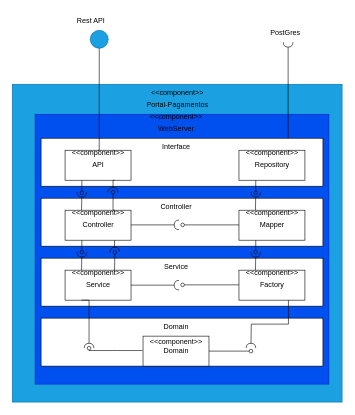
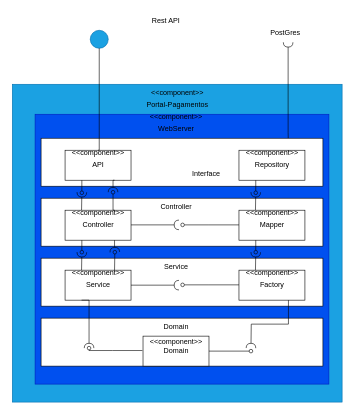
  <mxCell id="0" />
  <mxCell id="1" parent="0" />
  <mxCell id="2" value="" style="rounded=0;whiteSpace=wrap;html=1;fillColor=#1ba1e2;fontColor=#ffffff;strokeColor=#006EAF;" parent="1" vertex="1"><mxGeometry x="20" y="140" width="550" height="530" as="geometry" /></mxCell>
  <mxCell id="3" value="" style="rounded=0;whiteSpace=wrap;html=1;fillColor=#0050ef;fontColor=#ffffff;strokeColor=#001DBC;" vertex="1" parent="1"><mxGeometry x="58" y="190" width="490" height="450" as="geometry" /></mxCell>
  <mxCell id="4" value="Portal-Pagamentos" style="text;html=1;align=center;verticalAlign=middle;resizable=0;points=[];autosize=1;strokeColor=none;fillColor=none;" parent="1" vertex="1"><mxGeometry x="230" y="160" width="130" height="30" as="geometry" /></mxCell>
  <mxCell id="5" value="" style="ellipse;whiteSpace=wrap;html=1;aspect=fixed;fillColor=#1ba1e2;fontColor=#ffffff;strokeColor=#006EAF;" parent="1" vertex="1"><mxGeometry x="150" y="50" width="30" height="30" as="geometry" /></mxCell>
- <mxCell id="6" value="Rest API" style="text;html=1;align=center;verticalAlign=middle;resizable=0;points=[];autosize=1;strokeColor=none;fillColor=none;" parent="1" vertex="1"><mxGeometry x="116" y="20" width="70" height="30" as="geometry" /></mxCell>
+ <mxCell id="6" value="Rest API" style="text;html=1;align=center;verticalAlign=middle;resizable=0;points=[];autosize=1;strokeColor=none;fillColor=none;" parent="1" vertex="1"><mxGeometry x="241" y="20" width="70" height="30" as="geometry" /></mxCell>
  <mxCell id="7" style="edgeStyle=orthogonalEdgeStyle;rounded=0;orthogonalLoop=1;jettySize=auto;html=1;entryX=0.75;entryY=0;entryDx=0;entryDy=0;strokeColor=default;endArrow=none;startFill=0;endFill=0;startArrow=halfCircle;" parent="1" target="32" edge="1"><mxGeometry relative="1" as="geometry"><mxPoint x="260" y="140" as="targetPoint" /><mxPoint x="480" y="70" as="sourcePoint" /><Array as="points"><mxPoint x="480" y="220" /></Array></mxGeometry></mxCell>
  <mxCell id="8" value="PostGres" style="text;html=1;align=center;verticalAlign=middle;resizable=0;points=[];autosize=1;strokeColor=none;fillColor=none;" parent="1" vertex="1"><mxGeometry x="440" y="40" width="70" height="30" as="geometry" /></mxCell>
  <mxCell id="9" value="" style="rounded=0;whiteSpace=wrap;html=1;fillColor=light-dark(#FFFFFF,#00FF00);" parent="1" vertex="1"><mxGeometry x="68" y="230" width="470" height="80" as="geometry" /></mxCell>
  <mxCell id="10" value="" style="rounded=0;whiteSpace=wrap;html=1;fillColor=light-dark(#FFFFFF,#FF9933);" parent="1" vertex="1"><mxGeometry x="68" y="330" width="470" height="80" as="geometry" /></mxCell>
  <mxCell id="11" value="" style="rounded=0;whiteSpace=wrap;html=1;fillColor=light-dark(#FFFFFF,#CC0000);" parent="1" vertex="1"><mxGeometry x="68" y="430" width="470" height="80" as="geometry" /></mxCell>
  <mxCell id="12" value="" style="rounded=0;whiteSpace=wrap;html=1;fillColor=light-dark(#FFFFFF,#CC00CC);" parent="1" vertex="1"><mxGeometry x="68" y="530" width="470" height="80" as="geometry" /></mxCell>
- <mxCell id="13" value="Interface" style="text;html=1;align=center;verticalAlign=middle;resizable=0;points=[];autosize=1;strokeColor=none;fillColor=none;" parent="1" vertex="1"><mxGeometry x="258" y="230" width="70" height="30" as="geometry" /></mxCell>
+ <mxCell id="13" value="Interface" style="text;html=1;align=center;verticalAlign=middle;resizable=0;points=[];autosize=1;strokeColor=none;fillColor=none;" parent="1" vertex="1"><mxGeometry x="308" y="275" width="70" height="30" as="geometry" /></mxCell>
  <mxCell id="14" value="Controller" style="text;html=1;align=center;verticalAlign=middle;resizable=0;points=[];autosize=1;strokeColor=none;fillColor=none;" parent="1" vertex="1"><mxGeometry x="253" y="330" width="80" height="30" as="geometry" /></mxCell>
  <mxCell id="15" value="Service" style="text;html=1;align=center;verticalAlign=middle;resizable=0;points=[];autosize=1;strokeColor=none;fillColor=none;" parent="1" vertex="1"><mxGeometry x="263" y="430" width="60" height="30" as="geometry" /></mxCell>
  <mxCell id="16" value="Domain" style="text;html=1;align=center;verticalAlign=middle;resizable=0;points=[];autosize=1;strokeColor=none;fillColor=none;" parent="1" vertex="1"><mxGeometry x="263" y="530" width="60" height="30" as="geometry" /></mxCell>
  <mxCell id="17" value="" style="rounded=0;whiteSpace=wrap;html=1;fillColor=light-dark(#FFFFFF,#000099);" parent="1" vertex="1"><mxGeometry x="108" y="250" width="110" height="50" as="geometry" /></mxCell>
  <mxCell id="18" value="&amp;lt;&amp;lt;component&amp;gt;&amp;gt;" style="text;html=1;align=center;verticalAlign=middle;resizable=0;points=[];autosize=1;strokeColor=none;fillColor=none;" parent="1" vertex="1"><mxGeometry x="240" y="140" width="110" height="30" as="geometry" /></mxCell>
  <mxCell id="19" value="API" style="text;html=1;align=center;verticalAlign=middle;resizable=0;points=[];autosize=1;strokeColor=none;fillColor=none;" parent="1" vertex="1"><mxGeometry x="143" y="260" width="40" height="30" as="geometry" /></mxCell>
  <mxCell id="20" style="edgeStyle=orthogonalEdgeStyle;rounded=0;orthogonalLoop=1;jettySize=auto;html=1;exitX=0.25;exitY=0;exitDx=0;exitDy=0;endArrow=halfCircle;endFill=0;" parent="1" source="21" edge="1"><mxGeometry relative="1" as="geometry"><mxPoint x="136" y="320" as="targetPoint" /></mxGeometry></mxCell>
  <mxCell id="21" value="" style="rounded=0;whiteSpace=wrap;html=1;fillColor=light-dark(#FFFFFF,#000099);" parent="1" vertex="1"><mxGeometry x="108" y="350" width="110" height="50" as="geometry" /></mxCell>
  <mxCell id="22" value="Controller" style="text;html=1;align=center;verticalAlign=middle;resizable=0;points=[];autosize=1;strokeColor=none;fillColor=none;" parent="1" vertex="1"><mxGeometry x="123" y="360" width="80" height="30" as="geometry" /></mxCell>
  <mxCell id="23" value="" style="rounded=0;whiteSpace=wrap;html=1;fillColor=light-dark(#FFFFFF,#000099);" parent="1" vertex="1"><mxGeometry x="108" y="450" width="110" height="50" as="geometry" /></mxCell>
  <mxCell id="24" value="Service" style="text;html=1;align=center;verticalAlign=middle;resizable=0;points=[];autosize=1;strokeColor=none;fillColor=none;" parent="1" vertex="1"><mxGeometry x="133" y="460" width="60" height="30" as="geometry" /></mxCell>
  <mxCell id="25" value="" style="rounded=0;whiteSpace=wrap;html=1;fillColor=light-dark(#FFFFFF,#000099);" parent="1" vertex="1"><mxGeometry x="238" y="560" width="110" height="50" as="geometry" /></mxCell>
  <mxCell id="26" value="Domain" style="text;html=1;align=center;verticalAlign=middle;resizable=0;points=[];autosize=1;strokeColor=none;fillColor=none;" parent="1" vertex="1"><mxGeometry x="263" y="570" width="60" height="30" as="geometry" /></mxCell>
  <mxCell id="27" style="edgeStyle=orthogonalEdgeStyle;rounded=0;orthogonalLoop=1;jettySize=auto;html=1;exitX=0.5;exitY=1;exitDx=0;exitDy=0;strokeColor=default;endArrow=none;startFill=0;entryX=0.5;entryY=0;entryDx=0;entryDy=0;jumpSize=0;jumpStyle=line;" parent="1" source="5" target="17" edge="1"><mxGeometry relative="1" as="geometry"><mxPoint x="210" y="110" as="targetPoint" /><Array as="points"><mxPoint x="165" y="110" /><mxPoint x="165" y="110" /></Array></mxGeometry></mxCell>
  <mxCell id="28" style="edgeStyle=orthogonalEdgeStyle;rounded=0;orthogonalLoop=1;jettySize=auto;html=1;endArrow=oval;endFill=0;" parent="1" edge="1"><mxGeometry relative="1" as="geometry"><mxPoint x="136" y="300" as="sourcePoint" /><mxPoint x="136" y="321" as="targetPoint" /><Array as="points"><mxPoint x="136" y="321" /></Array></mxGeometry></mxCell>
  <mxCell id="29" style="edgeStyle=orthogonalEdgeStyle;rounded=0;orthogonalLoop=1;jettySize=auto;html=1;exitX=0.25;exitY=0;exitDx=0;exitDy=0;endArrow=halfCircle;endFill=0;" parent="1" source="23" edge="1"><mxGeometry relative="1" as="geometry"><mxPoint x="136" y="420" as="targetPoint" /><mxPoint x="146" y="360" as="sourcePoint" /></mxGeometry></mxCell>
  <mxCell id="30" style="edgeStyle=orthogonalEdgeStyle;rounded=0;orthogonalLoop=1;jettySize=auto;html=1;endArrow=oval;endFill=0;exitX=0.25;exitY=1;exitDx=0;exitDy=0;" parent="1" source="21" edge="1"><mxGeometry relative="1" as="geometry"><mxPoint x="146" y="310" as="sourcePoint" /><mxPoint x="136" y="420" as="targetPoint" /><Array as="points"><mxPoint x="136" y="420" /></Array></mxGeometry></mxCell>
  <mxCell id="31" style="edgeStyle=orthogonalEdgeStyle;rounded=0;orthogonalLoop=1;jettySize=auto;html=1;exitX=0.25;exitY=1;exitDx=0;exitDy=0;endArrow=halfCircle;endFill=0;" parent="1" source="23" edge="1"><mxGeometry relative="1" as="geometry"><mxPoint x="148" y="580" as="targetPoint" /><mxPoint x="156" y="370" as="sourcePoint" /><Array as="points"><mxPoint x="148" y="500" /></Array></mxGeometry></mxCell>
  <mxCell id="32" value="" style="rounded=0;whiteSpace=wrap;html=1;fillColor=light-dark(#FFFFFF,#000099);" parent="1" vertex="1"><mxGeometry x="398" y="250" width="110" height="50" as="geometry" /></mxCell>
  <mxCell id="33" value="Repository" style="text;html=1;align=center;verticalAlign=middle;resizable=0;points=[];autosize=1;strokeColor=none;fillColor=none;" parent="1" vertex="1"><mxGeometry x="413" y="260" width="80" height="30" as="geometry" /></mxCell>
  <mxCell id="34" style="edgeStyle=orthogonalEdgeStyle;rounded=0;orthogonalLoop=1;jettySize=auto;html=1;exitX=0.25;exitY=0;exitDx=0;exitDy=0;endArrow=halfCircle;endFill=0;" parent="1" source="35" edge="1"><mxGeometry relative="1" as="geometry"><mxPoint x="426" y="320" as="targetPoint" /></mxGeometry></mxCell>
  <mxCell id="35" value="" style="rounded=0;whiteSpace=wrap;html=1;fillColor=light-dark(#FFFFFF,#000099);" parent="1" vertex="1"><mxGeometry x="398" y="350" width="110" height="50" as="geometry" /></mxCell>
  <mxCell id="36" value="Mapper" style="text;html=1;align=center;verticalAlign=middle;resizable=0;points=[];autosize=1;strokeColor=none;fillColor=none;" parent="1" vertex="1"><mxGeometry x="423" y="360" width="60" height="30" as="geometry" /></mxCell>
  <mxCell id="37" value="" style="rounded=0;whiteSpace=wrap;html=1;fillColor=light-dark(#FFFFFF,#000099);" parent="1" vertex="1"><mxGeometry x="398" y="450" width="110" height="50" as="geometry" /></mxCell>
  <mxCell id="38" value="Factory" style="text;html=1;align=center;verticalAlign=middle;resizable=0;points=[];autosize=1;strokeColor=none;fillColor=none;" parent="1" vertex="1"><mxGeometry x="423" y="460" width="60" height="30" as="geometry" /></mxCell>
  <mxCell id="39" style="edgeStyle=orthogonalEdgeStyle;rounded=0;orthogonalLoop=1;jettySize=auto;html=1;endArrow=oval;endFill=0;" parent="1" edge="1"><mxGeometry relative="1" as="geometry"><mxPoint x="426" y="300" as="sourcePoint" /><mxPoint x="426" y="321" as="targetPoint" /><Array as="points"><mxPoint x="426" y="321" /></Array></mxGeometry></mxCell>
  <mxCell id="40" style="edgeStyle=orthogonalEdgeStyle;rounded=0;orthogonalLoop=1;jettySize=auto;html=1;exitX=0.25;exitY=0;exitDx=0;exitDy=0;endArrow=halfCircle;endFill=0;" parent="1" source="37" edge="1"><mxGeometry relative="1" as="geometry"><mxPoint x="426" y="420" as="targetPoint" /><mxPoint x="436" y="360" as="sourcePoint" /></mxGeometry></mxCell>
  <mxCell id="41" style="edgeStyle=orthogonalEdgeStyle;rounded=0;orthogonalLoop=1;jettySize=auto;html=1;endArrow=oval;endFill=0;exitX=0.25;exitY=1;exitDx=0;exitDy=0;" parent="1" source="35" edge="1"><mxGeometry relative="1" as="geometry"><mxPoint x="436" y="310" as="sourcePoint" /><mxPoint x="426" y="420" as="targetPoint" /><Array as="points"><mxPoint x="426" y="420" /></Array></mxGeometry></mxCell>
  <mxCell id="42" style="edgeStyle=orthogonalEdgeStyle;rounded=0;orthogonalLoop=1;jettySize=auto;html=1;endArrow=oval;endFill=0;" parent="1" edge="1"><mxGeometry relative="1" as="geometry"><mxPoint x="348" y="585" as="sourcePoint" /><mxPoint x="418" y="585" as="targetPoint" /><Array as="points"><mxPoint x="348" y="585" /><mxPoint x="488" y="585" /></Array></mxGeometry></mxCell>
  <mxCell id="43" style="edgeStyle=orthogonalEdgeStyle;rounded=0;orthogonalLoop=1;jettySize=auto;html=1;endArrow=oval;endFill=0;" parent="1" edge="1"><mxGeometry relative="1" as="geometry"><mxPoint x="398" y="474.5" as="sourcePoint" /><mxPoint x="304" y="474.5" as="targetPoint" /><Array as="points"><mxPoint x="348" y="474.5" /><mxPoint x="348" y="474.5" /></Array></mxGeometry></mxCell>
  <mxCell id="44" style="edgeStyle=orthogonalEdgeStyle;rounded=0;orthogonalLoop=1;jettySize=auto;html=1;endArrow=oval;endFill=0;" parent="1" edge="1"><mxGeometry relative="1" as="geometry"><mxPoint x="398" y="374.5" as="sourcePoint" /><mxPoint x="304" y="374.5" as="targetPoint" /><Array as="points"><mxPoint x="348" y="374.5" /><mxPoint x="348" y="374.5" /></Array></mxGeometry></mxCell>
  <mxCell id="45" style="edgeStyle=orthogonalEdgeStyle;rounded=0;orthogonalLoop=1;jettySize=auto;html=1;endArrow=oval;endFill=0;" parent="1" edge="1"><mxGeometry relative="1" as="geometry"><mxPoint x="237" y="584" as="sourcePoint" /><mxPoint x="148" y="580" as="targetPoint" /><Array as="points"><mxPoint x="187" y="584" /><mxPoint x="187" y="584" /></Array></mxGeometry></mxCell>
  <mxCell id="46" style="edgeStyle=orthogonalEdgeStyle;rounded=0;orthogonalLoop=1;jettySize=auto;html=1;exitX=0.75;exitY=1;exitDx=0;exitDy=0;endArrow=halfCircle;endFill=0;" parent="1" source="37" edge="1"><mxGeometry relative="1" as="geometry"><mxPoint x="418" y="580" as="targetPoint" /><mxPoint x="146" y="510" as="sourcePoint" /><Array as="points" /></mxGeometry></mxCell>
  <mxCell id="47" style="edgeStyle=orthogonalEdgeStyle;rounded=0;orthogonalLoop=1;jettySize=auto;html=1;exitX=1;exitY=0.5;exitDx=0;exitDy=0;endArrow=halfCircle;endFill=0;" parent="1" source="23" edge="1"><mxGeometry relative="1" as="geometry"><mxPoint x="298" y="475" as="targetPoint" /><mxPoint x="146" y="510" as="sourcePoint" /><Array as="points"><mxPoint x="218" y="475" /></Array></mxGeometry></mxCell>
  <mxCell id="48" style="edgeStyle=orthogonalEdgeStyle;rounded=0;orthogonalLoop=1;jettySize=auto;html=1;exitX=1;exitY=0.5;exitDx=0;exitDy=0;endArrow=halfCircle;endFill=0;" parent="1" edge="1"><mxGeometry relative="1" as="geometry"><mxPoint x="298" y="374.5" as="targetPoint" /><mxPoint x="218" y="374.5" as="sourcePoint" /><Array as="points"><mxPoint x="218" y="374.5" /></Array></mxGeometry></mxCell>
  <mxCell id="49" value="&amp;lt;&amp;lt;component&amp;gt;&amp;gt;" style="text;html=1;align=center;verticalAlign=middle;resizable=0;points=[];autosize=1;strokeColor=none;fillColor=none;" parent="1" vertex="1"><mxGeometry x="108" y="240" width="110" height="30" as="geometry" /></mxCell>
  <mxCell id="50" value="&amp;lt;&amp;lt;component&amp;gt;&amp;gt;" style="text;html=1;align=center;verticalAlign=middle;resizable=0;points=[];autosize=1;strokeColor=none;fillColor=none;" parent="1" vertex="1"><mxGeometry x="238" y="555" width="110" height="30" as="geometry" /></mxCell>
  <mxCell id="51" value="&amp;lt;&amp;lt;component&amp;gt;&amp;gt;" style="text;html=1;align=center;verticalAlign=middle;resizable=0;points=[];autosize=1;strokeColor=none;fillColor=none;" parent="1" vertex="1"><mxGeometry x="108" y="440" width="110" height="30" as="geometry" /></mxCell>
  <mxCell id="52" value="&amp;lt;&amp;lt;component&amp;gt;&amp;gt;" style="text;html=1;align=center;verticalAlign=middle;resizable=0;points=[];autosize=1;strokeColor=none;fillColor=none;" parent="1" vertex="1"><mxGeometry x="108" y="340" width="110" height="30" as="geometry" /></mxCell>
  <mxCell id="53" value="&amp;lt;&amp;lt;component&amp;gt;&amp;gt;" style="text;html=1;align=center;verticalAlign=middle;resizable=0;points=[];autosize=1;strokeColor=none;fillColor=none;" parent="1" vertex="1"><mxGeometry x="398" y="240" width="110" height="30" as="geometry" /></mxCell>
  <mxCell id="54" value="&amp;lt;&amp;lt;component&amp;gt;&amp;gt;" style="text;html=1;align=center;verticalAlign=middle;resizable=0;points=[];autosize=1;strokeColor=none;fillColor=none;" parent="1" vertex="1"><mxGeometry x="398" y="340" width="110" height="30" as="geometry" /></mxCell>
  <mxCell id="55" value="&amp;lt;&amp;lt;component&amp;gt;&amp;gt;" style="text;html=1;align=center;verticalAlign=middle;resizable=0;points=[];autosize=1;strokeColor=none;fillColor=none;" parent="1" vertex="1"><mxGeometry x="398" y="440" width="110" height="30" as="geometry" /></mxCell>
  <mxCell id="56" style="edgeStyle=orthogonalEdgeStyle;rounded=0;orthogonalLoop=1;jettySize=auto;html=1;exitX=0.75;exitY=1;exitDx=0;exitDy=0;endArrow=halfCircle;endFill=0;" parent="1" source="17" edge="1"><mxGeometry relative="1" as="geometry"><mxPoint x="188" y="320" as="targetPoint" /><mxPoint x="146" y="360" as="sourcePoint" /></mxGeometry></mxCell>
  <mxCell id="57" style="edgeStyle=orthogonalEdgeStyle;rounded=0;orthogonalLoop=1;jettySize=auto;html=1;endArrow=oval;endFill=0;exitX=0.75;exitY=0;exitDx=0;exitDy=0;" parent="1" source="21" edge="1"><mxGeometry relative="1" as="geometry"><mxPoint x="146" y="310" as="sourcePoint" /><mxPoint x="188" y="320" as="targetPoint" /><Array as="points" /></mxGeometry></mxCell>
  <mxCell id="58" style="edgeStyle=orthogonalEdgeStyle;rounded=0;orthogonalLoop=1;jettySize=auto;html=1;exitX=0.75;exitY=1;exitDx=0;exitDy=0;endArrow=halfCircle;endFill=0;" parent="1" source="21" edge="1"><mxGeometry relative="1" as="geometry"><mxPoint x="191" y="420" as="targetPoint" /><mxPoint x="201" y="310" as="sourcePoint" /><Array as="points"><mxPoint x="191" y="410" /><mxPoint x="191" y="410" /></Array></mxGeometry></mxCell>
  <mxCell id="59" style="edgeStyle=orthogonalEdgeStyle;rounded=0;orthogonalLoop=1;jettySize=auto;html=1;endArrow=oval;endFill=0;exitX=0.75;exitY=0;exitDx=0;exitDy=0;" parent="1" source="23" edge="1"><mxGeometry relative="1" as="geometry"><mxPoint x="201" y="360" as="sourcePoint" /><mxPoint x="191" y="420" as="targetPoint" /><Array as="points" /></mxGeometry></mxCell>
  <mxCell id="60" value="&amp;lt;&amp;lt;component&amp;gt;&amp;gt;" style="text;html=1;align=center;verticalAlign=middle;resizable=0;points=[];autosize=1;strokeColor=none;fillColor=none;" vertex="1" parent="1"><mxGeometry x="238" y="180" width="110" height="30" as="geometry" /></mxCell>
  <mxCell id="61" value="WebServer" style="text;html=1;align=center;verticalAlign=middle;resizable=0;points=[];autosize=1;strokeColor=none;fillColor=none;" vertex="1" parent="1"><mxGeometry x="253" y="200" width="80" height="30" as="geometry" /></mxCell>
